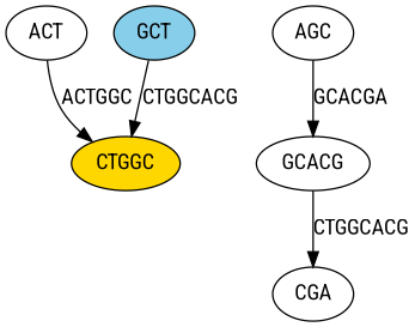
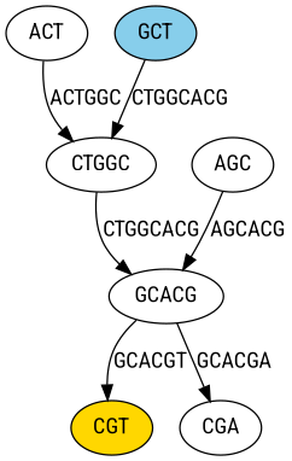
  digraph {
    fontname="Roboto Condensed"
    node [fillcolor=white fontname="Roboto Condensed" style=filled]
    edge [fontname="Roboto Condensed"]
    ACT
-   CTGGC [fillcolor=gold]
+   CTGGC
    GCACG
+   CGT [fillcolor=gold]
    CGA
    GCT [fillcolor=skyblue]
    AGC
    ACT -> CTGGC [label=ACTGGC]
-   GCACG -> CGA [label=CTGGCACG]
+   CTGGC -> GCACG [label=CTGGCACG]
+   GCACG -> CGT [label=GCACGT]
+   GCACG -> CGA [label=GCACGA]
    GCT -> CTGGC [label=CTGGCACG]
-   AGC -> GCACG [label=GCACGA]
+   AGC -> GCACG [label=AGCACG]
  }
